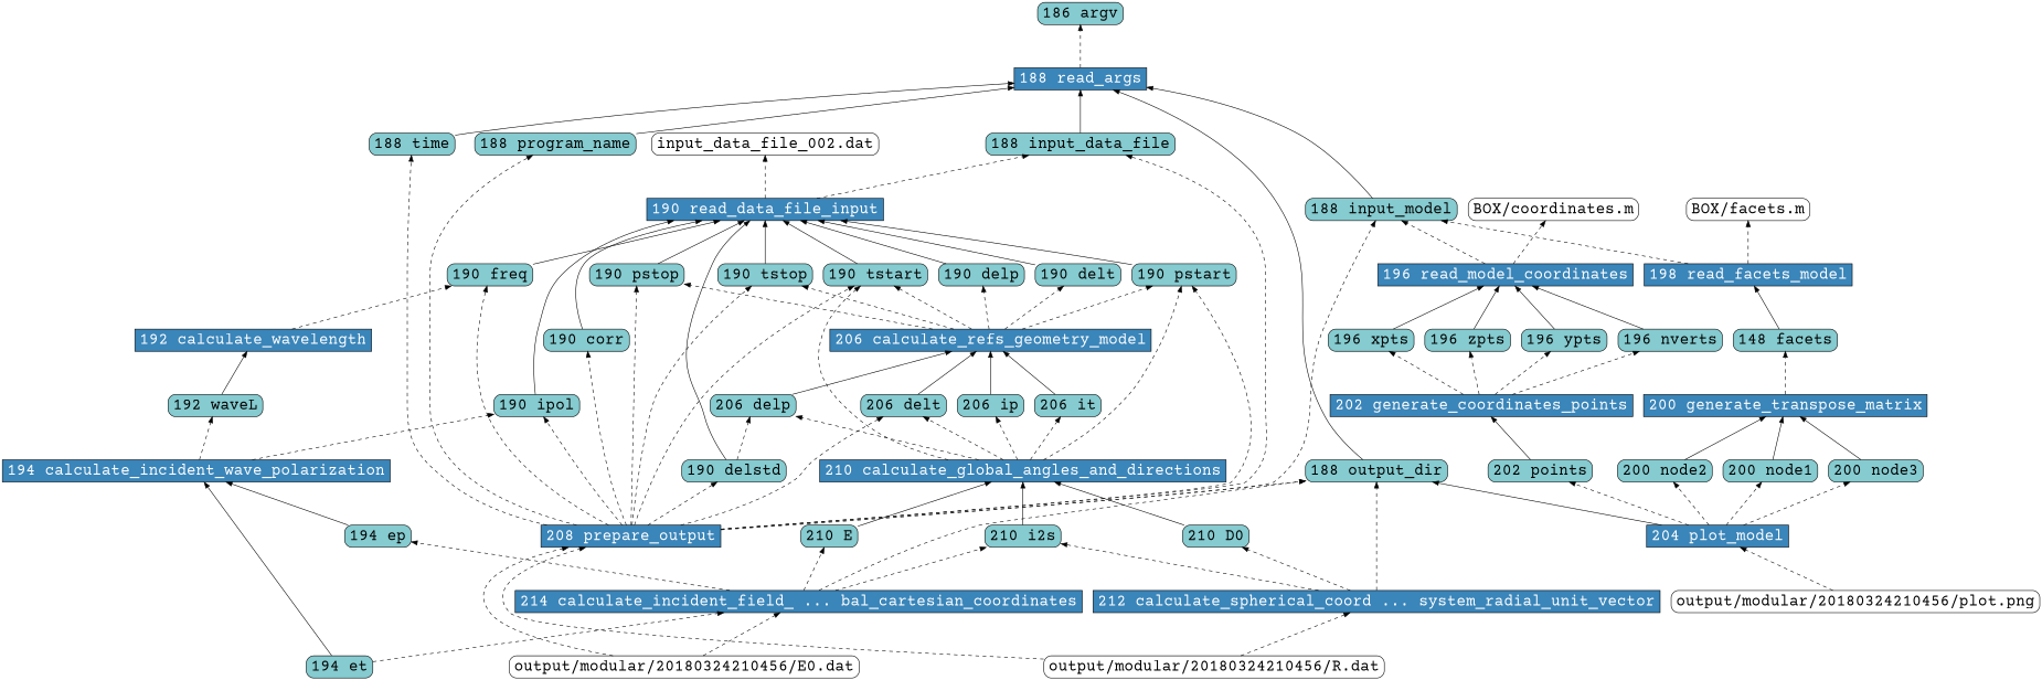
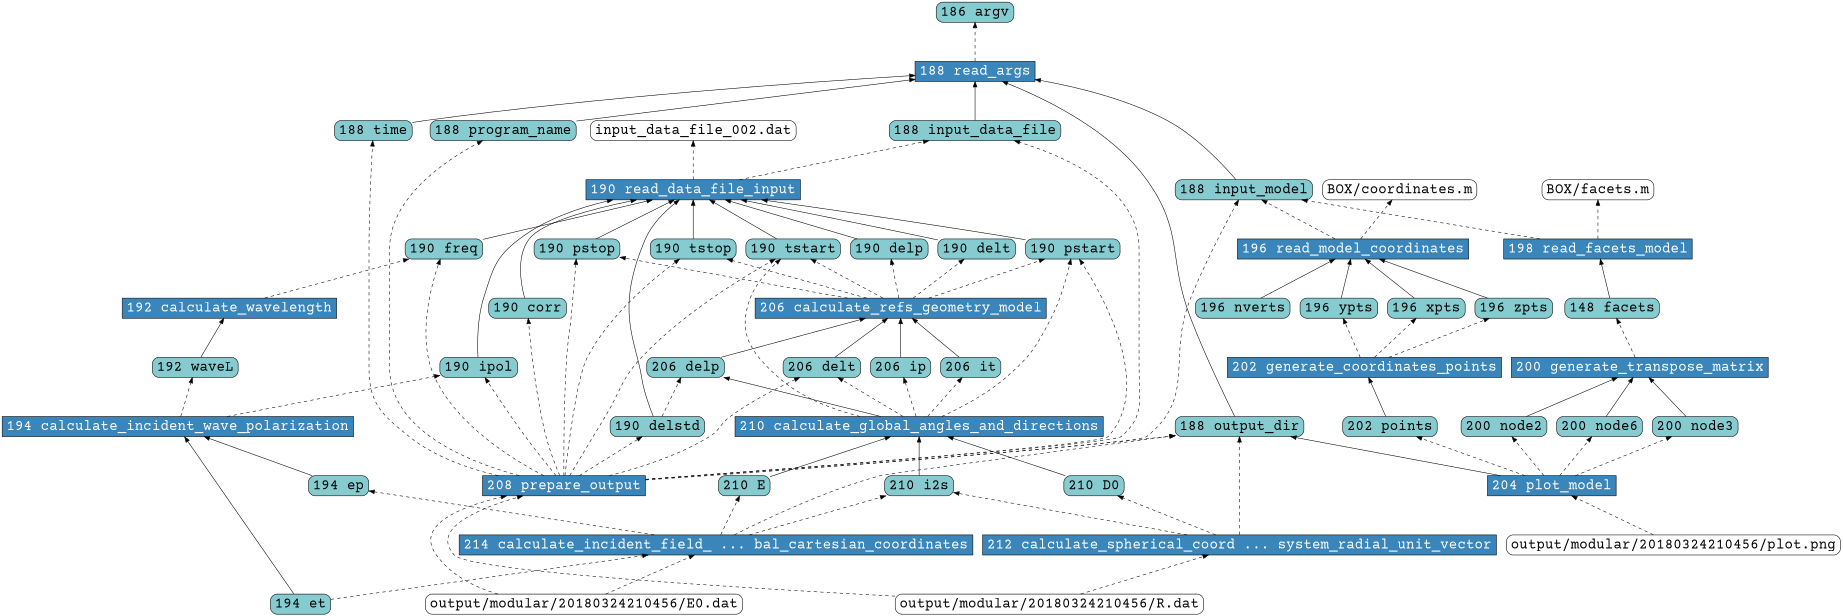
  digraph {
    fontname="Courier Prime"
    rankdir=BT
    ranksep=1
    node [fillcolor="#85CBD0" fontcolor=black fontname="Courier Prime" fontsize=26 shape=box style="rounded,filled"]
    edge [fontname="Courier Prime" style=dashed]
    n1 [fillcolor="#3A85B9" fontcolor=white label="188 read_args" style=filled]
    n2 [label="186 argv"]
    n3 [label="188 input_data_file"]
    n4 [label="188 output_dir"]
    n5 [label="188 time"]
    n6 [label="188 input_model"]
    n7 [label="188 program_name"]
    n8 [fillcolor=white label="input_data_file_002.dat"]
    n9 [fillcolor="#3A85B9" fontcolor=white label="190 read_data_file_input" style=filled]
    n10 [label="190 delstd"]
    n11 [label="206 delp"]
    n12 [label="190 ipol"]
    n13 [label="190 tstart"]
    n14 [label="190 pstart"]
    n15 [label="190 delp"]
    n16 [label="190 delt"]
    n17 [label="190 corr"]
    n18 [label="190 tstop"]
    n19 [label="190 freq"]
    n20 [label="190 pstop"]
    n21 [fillcolor="#3A85B9" fontcolor=white label="192 calculate_wavelength" style=filled]
    n22 [label="192 waveL"]
    n23 [fillcolor="#3A85B9" fontcolor=white label="194 calculate_incident_wave_polarization" style=filled]
    n24 [label="194 et"]
    n25 [fillcolor="#3A85B9" fontcolor=white label="214 calculate_incident_field_ ... bal_cartesian_coordinates" style=filled]
    n26 [label="194 ep"]
    n27 [fillcolor=white label="BOX/coordinates.m"]
    n28 [fillcolor="#3A85B9" fontcolor=white label="196 read_model_coordinates" style=filled]
    n29 [label="196 ypts"]
    n30 [label="196 nverts"]
    n31 [label="196 xpts"]
    n32 [label="196 zpts"]
    n33 [fillcolor=white label="BOX/facets.m"]
    n34 [fillcolor="#3A85B9" fontcolor=white label="198 read_facets_model" style=filled]
    n35 [label="148 facets"]
    n36 [fillcolor="#3A85B9" fontcolor=white label="200 generate_transpose_matrix" style=filled]
-   n37 [label="200 node1"]
+   n37 [label="200 node6"]
    n38 [label="200 node3"]
    n39 [label="200 node2"]
    n40 [fillcolor="#3A85B9" fontcolor=white label="202 generate_coordinates_points" style=filled]
    n41 [label="202 points"]
    n42 [fillcolor=white label="output/modular/20180324210456/plot.png"]
    n43 [fillcolor="#3A85B9" fontcolor=white label="204 plot_model" style=filled]
    n44 [fillcolor="#3A85B9" fontcolor=white label="206 calculate_refs_geometry_model" style=filled]
    n45 [label="206 ip"]
    n46 [label="206 it"]
    n47 [label="206 delt"]
    n48 [fillcolor=white label="output/modular/20180324210456/E0.dat"]
    n49 [fillcolor="#3A85B9" fontcolor=white label="208 prepare_output" style=filled]
    n50 [label="210 i2s"]
    n51 [label="210 E"]
    n52 [fillcolor=white label="output/modular/20180324210456/R.dat"]
    n53 [fillcolor="#3A85B9" fontcolor=white label="212 calculate_spherical_coord ... system_radial_unit_vector" style=filled]
    n54 [label="210 D0"]
    n55 [fillcolor="#3A85B9" fontcolor=white label="210 calculate_global_angles_and_directions" style=filled]
    n1 -> n2
    n3 -> n1 [style=""]
    n4 -> n1 [style=""]
    n5 -> n1 [style=""]
    n6 -> n1 [style=""]
    n7 -> n1 [style=""]
    n9 -> n3
    n9 -> n8
    n10 -> n9 [style=""]
    n10 -> n11
    n11 -> n44 [style=""]
    n12 -> n9 [style=""]
    n13 -> n9 [style=""]
    n14 -> n9 [style=""]
    n15 -> n9 [style=""]
    n16 -> n9 [style=""]
    n17 -> n9 [style=""]
    n18 -> n9 [style=""]
    n19 -> n9 [style=""]
    n20 -> n9 [style=""]
    n21 -> n19
    n22 -> n21 [style=""]
    n23 -> n12
    n23 -> n22
    n24 -> n23 [style=""]
    n24 -> n25
    n25 -> n4
    n25 -> n26
    n25 -> n50
    n25 -> n51
    n26 -> n23 [style=""]
    n28 -> n6
    n28 -> n27
    n29 -> n28 [style=""]
    n30 -> n28 [style=""]
    n31 -> n28 [style=""]
    n32 -> n28 [style=""]
    n34 -> n6
    n34 -> n33
    n35 -> n34 [style=""]
    n36 -> n35
    n37 -> n36 [style=""]
    n38 -> n36 [style=""]
    n39 -> n36 [style=""]
    n40 -> n29
-   n40 -> n30
    n40 -> n31
    n40 -> n32
    n41 -> n40 [style=""]
    n42 -> n43
    n43 -> n4 [style=solid]
    n43 -> n37
    n43 -> n38
    n43 -> n39
    n43 -> n41
    n44 -> n13
    n44 -> n14
    n44 -> n15
    n44 -> n16
    n44 -> n18
    n44 -> n20
    n45 -> n44 [style=""]
    n46 -> n44 [style=""]
    n47 -> n44 [style=""]
    n48 -> n25
    n48 -> n49
    n49 -> n3
    n49 -> n4
    n49 -> n5
    n49 -> n6
    n49 -> n7
    n49 -> n10
    n49 -> n12
    n49 -> n13
    n49 -> n14
    n49 -> n17
    n49 -> n18
    n49 -> n19
    n49 -> n20
    n49 -> n47
    n50 -> n55 [style=""]
    n51 -> n55 [style=""]
    n52 -> n49
    n52 -> n53
    n53 -> n4
    n53 -> n50
    n53 -> n54
    n54 -> n55 [style=""]
-   n55 -> n11
+   n55 -> n11 [style=solid]
    n55 -> n13
    n55 -> n14
    n55 -> n45
    n55 -> n46
    n55 -> n47
  }
